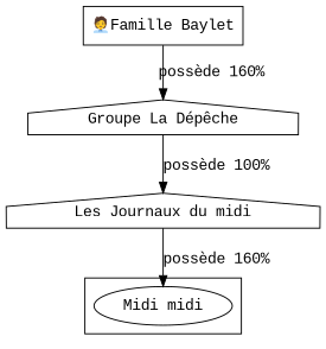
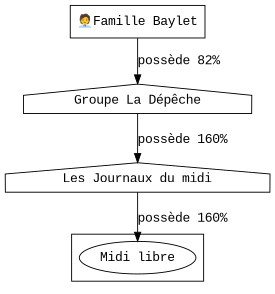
  digraph {
    fontname="Liberation Mono"
    rankdir=TB
    node [fontname="Liberation Mono" shape=house]
    edge [fontname="Liberation Mono"]
-   n1 [label="Midi midi" shape=""]
+   n1 [label="Midi libre" shape=""]
    n2 [label="🧑‍💼Famille Baylet" shape=box]
    n3 [label="Groupe La Dépêche"]
    n4 [label="Les Journaux du midi"]
    subgraph cluster_1 {
      n1
    }
    subgraph sub_2 {
      n2
    }
-   n2 -> n3 [label="possède 160%"]
-   n3 -> n4 [label="possède 100%"]
+   n2 -> n3 [label="possède 82%"]
+   n3 -> n4 [label="possède 160%"]
    n4 -> n1 [label="possède 160%"]
  }
